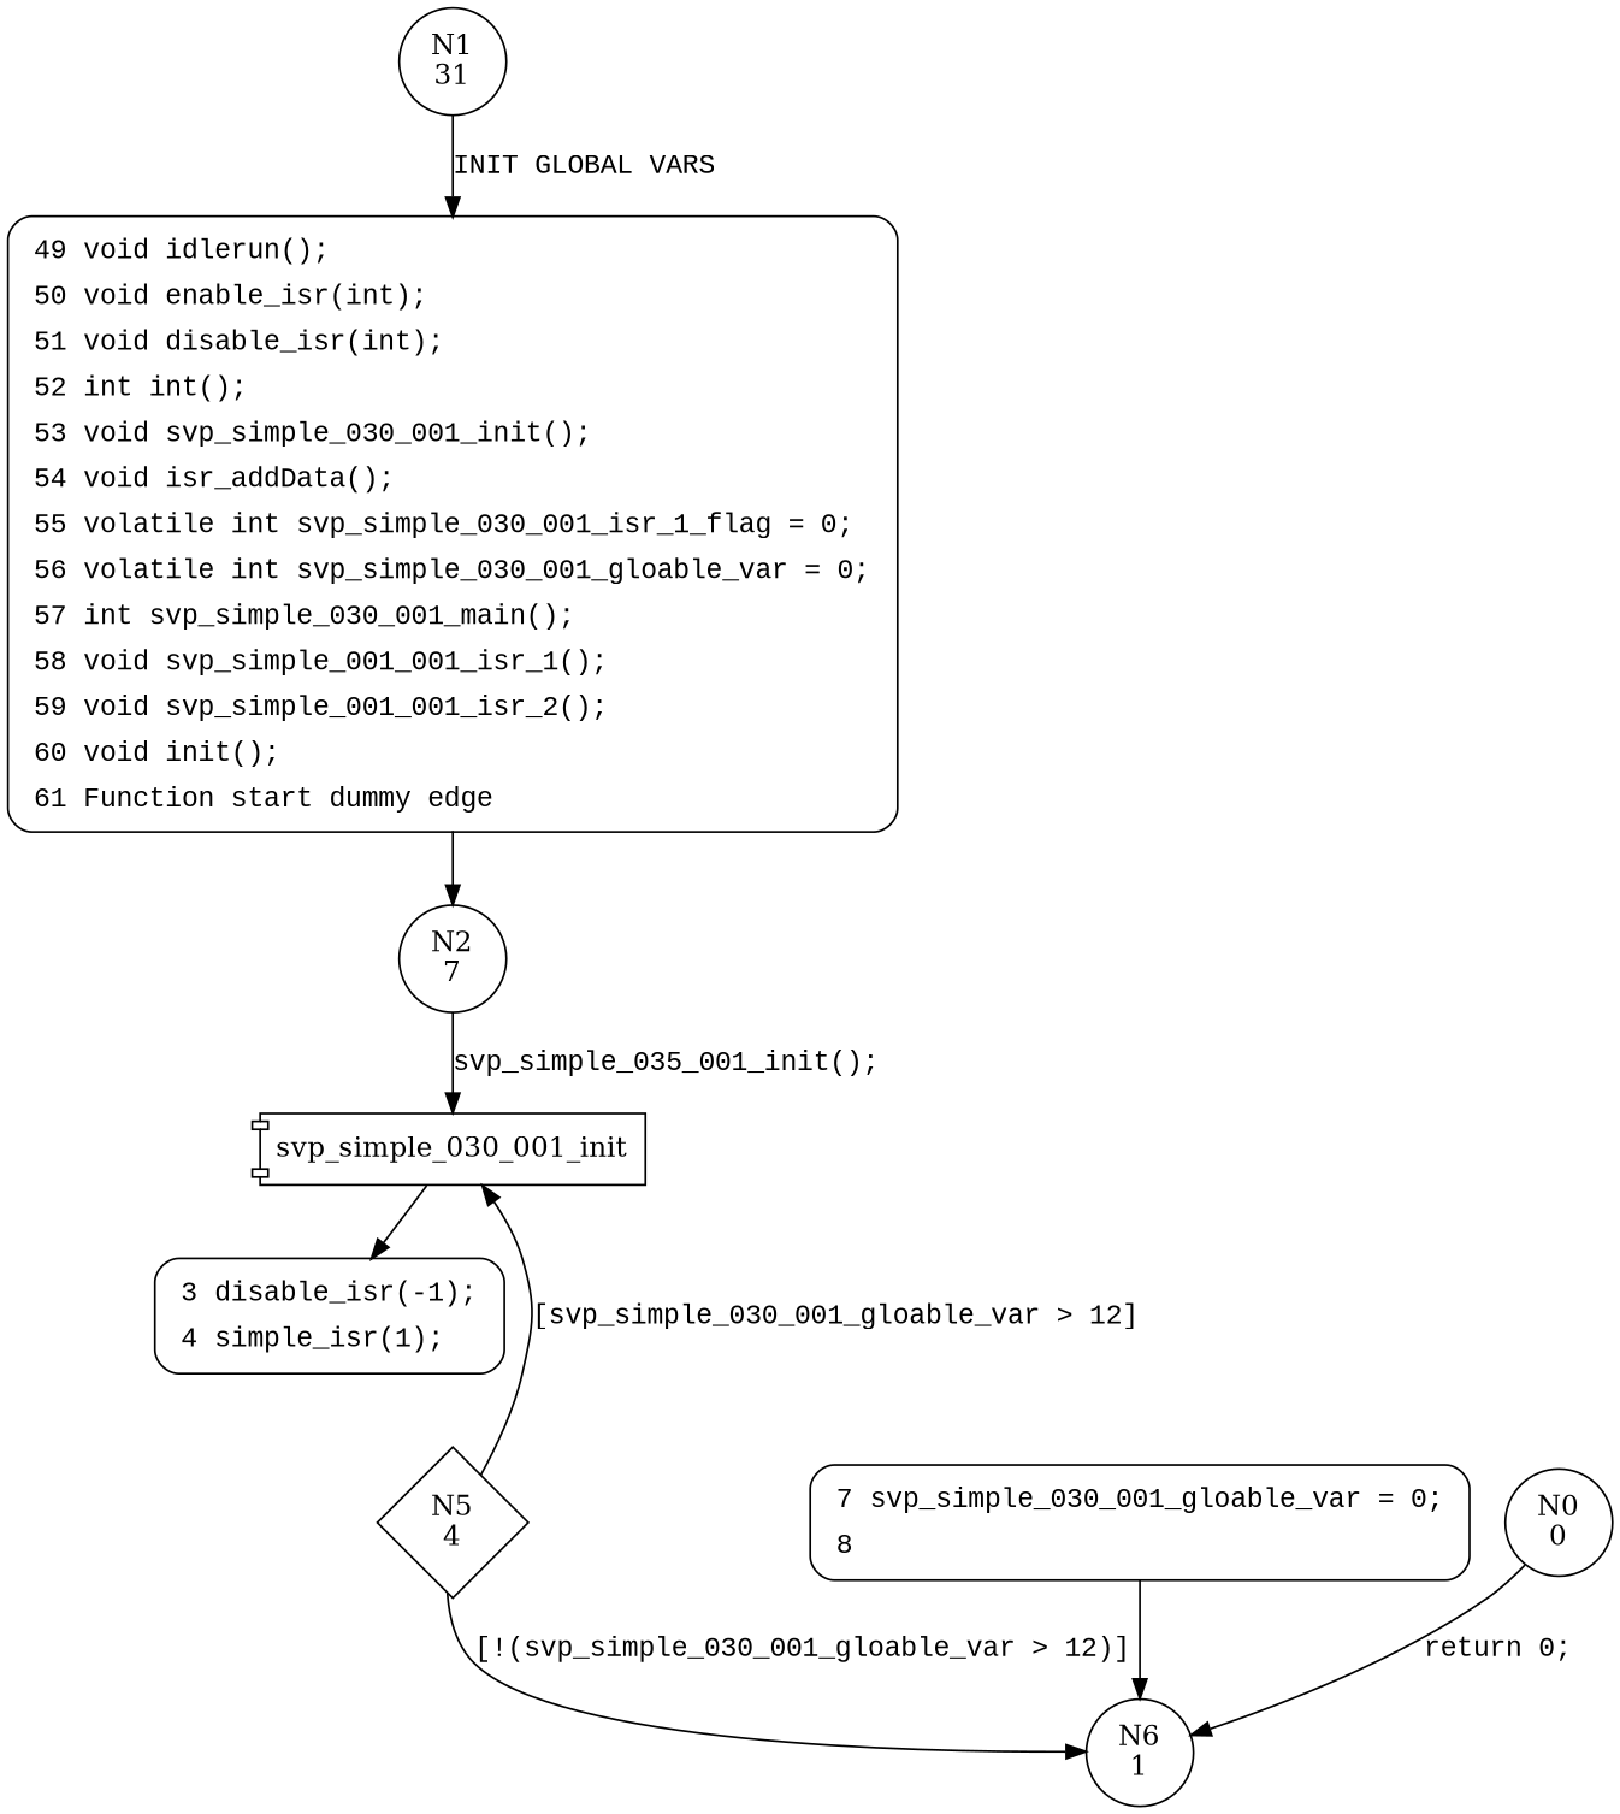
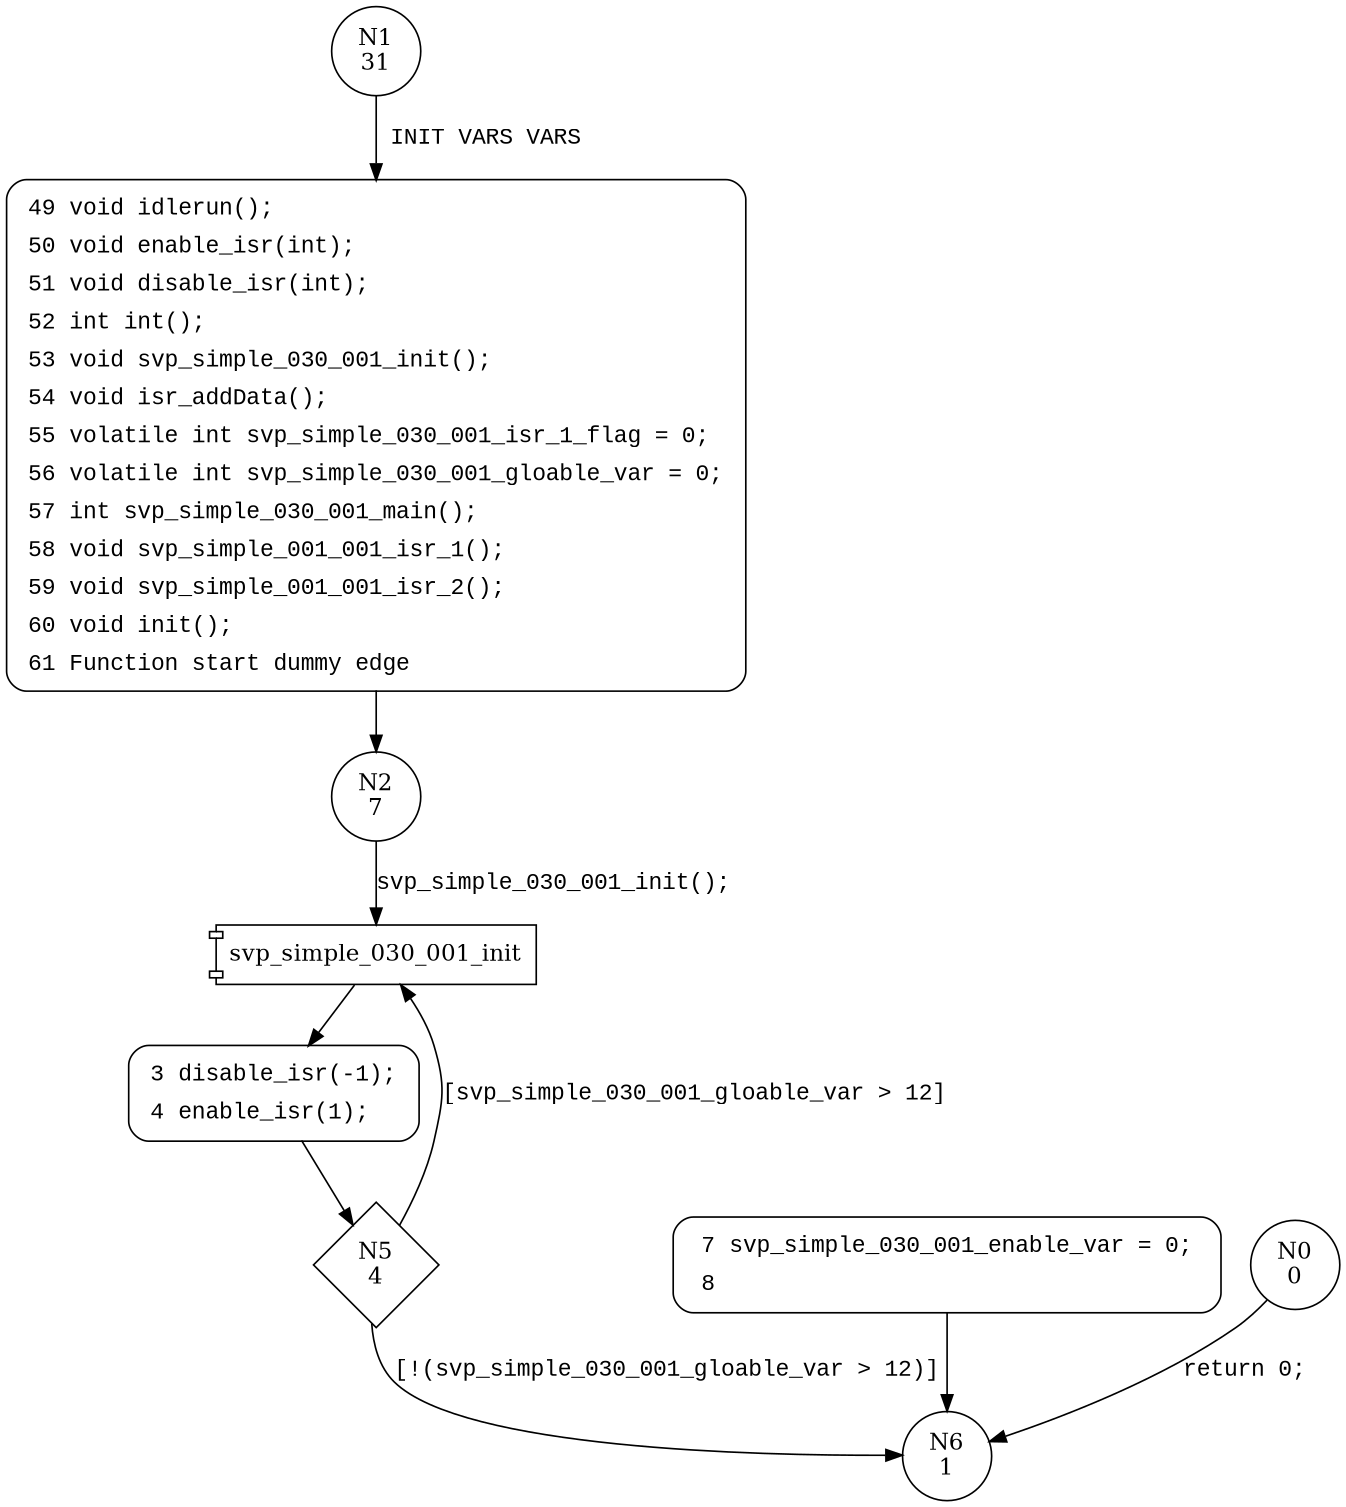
  digraph {
    node [shape=circle]
    edge [fontname="Courier New"]
    n1 [label="N1\n31"]
    n2 [fillcolor=white fontname="Courier New" label=<<table border="0" cellborder="0" cellpadding="3" bgcolor="white"><tr><td align="right">49</td><td align="left">void idlerun();</td></tr><tr><td align="right">50</td><td align="left">void enable_isr(int);</td></tr><tr><td align="right">51</td><td align="left">void disable_isr(int);</td></tr><tr><td align="right">52</td><td align="left">int int();</td></tr><tr><td align="right">53</td><td align="left">void svp_simple_030_001_init();</td></tr><tr><td align="right">54</td><td align="left">void isr_addData();</td></tr><tr><td align="right">55</td><td align="left">volatile int svp_simple_030_001_isr_1_flag = 0;</td></tr><tr><td align="right">56</td><td align="left">volatile int svp_simple_030_001_gloable_var = 0;</td></tr><tr><td align="right">57</td><td align="left">int svp_simple_030_001_main();</td></tr><tr><td align="right">58</td><td align="left">void svp_simple_001_001_isr_1();</td></tr><tr><td align="right">59</td><td align="left">void svp_simple_001_001_isr_2();</td></tr><tr><td align="right">60</td><td align="left">void init();</td></tr><tr><td align="right">61</td><td align="left">Function start dummy edge</td></tr></table>> penwidth=1 shape=Mrecord style="filled,bold"]
    n3 [label="N2\n7"]
    n4 [label=svp_simple_030_001_init shape=component]
-   n5 [fillcolor=white fontname="Courier New" label=<<table border="0" cellborder="0" cellpadding="3" bgcolor="white"><tr><td align="right">3</td><td align="left">disable_isr(-1);</td></tr><tr><td align="right">4</td><td align="left">simple_isr(1);</td></tr></table>> penwidth=1 shape=Mrecord style="filled,bold"]
+   n5 [fillcolor=white fontname="Courier New" label=<<table border="0" cellborder="0" cellpadding="3" bgcolor="white"><tr><td align="right">3</td><td align="left">disable_isr(-1);</td></tr><tr><td align="right">4</td><td align="left">enable_isr(1);</td></tr></table>> penwidth=1 shape=Mrecord style="filled,bold"]
    n6 [label="N5\n4" shape=diamond]
    n7 [label="N6\n1"]
-   n8 [fillcolor=white fontname="Courier New" label=<<table border="0" cellborder="0" cellpadding="3" bgcolor="white"><tr><td align="right">7</td><td align="left">svp_simple_030_001_gloable_var = 0;</td></tr><tr><td align="right">8</td><td align="left"></td></tr></table>> penwidth=1 shape=Mrecord style="filled,bold"]
+   n8 [fillcolor=white fontname="Courier New" label=<<table border="0" cellborder="0" cellpadding="3" bgcolor="white"><tr><td align="right">7</td><td align="left">svp_simple_030_001_enable_var = 0;</td></tr><tr><td align="right">8</td><td align="left"></td></tr></table>> penwidth=1 shape=Mrecord style="filled,bold"]
    n9 [label="N0\n0"]
-   n1 -> n2 [label="INIT GLOBAL VARS"]
+   n1 -> n2 [label="INIT VARS VARS"]
    n2 -> n3 [fontname=""]
-   n3 -> n4 [label="svp_simple_035_001_init();"]
+   n3 -> n4 [label="svp_simple_030_001_init();"]
    n4 -> n5
+   n5 -> n6 [fontname=""]
    n6 -> n4 [label="[svp_simple_030_001_gloable_var > 12]"]
    n6 -> n7 [label="[!(svp_simple_030_001_gloable_var > 12)]"]
    n8 -> n7 [fontname=""]
    n9 -> n7 [label="return 0;"]
  }
